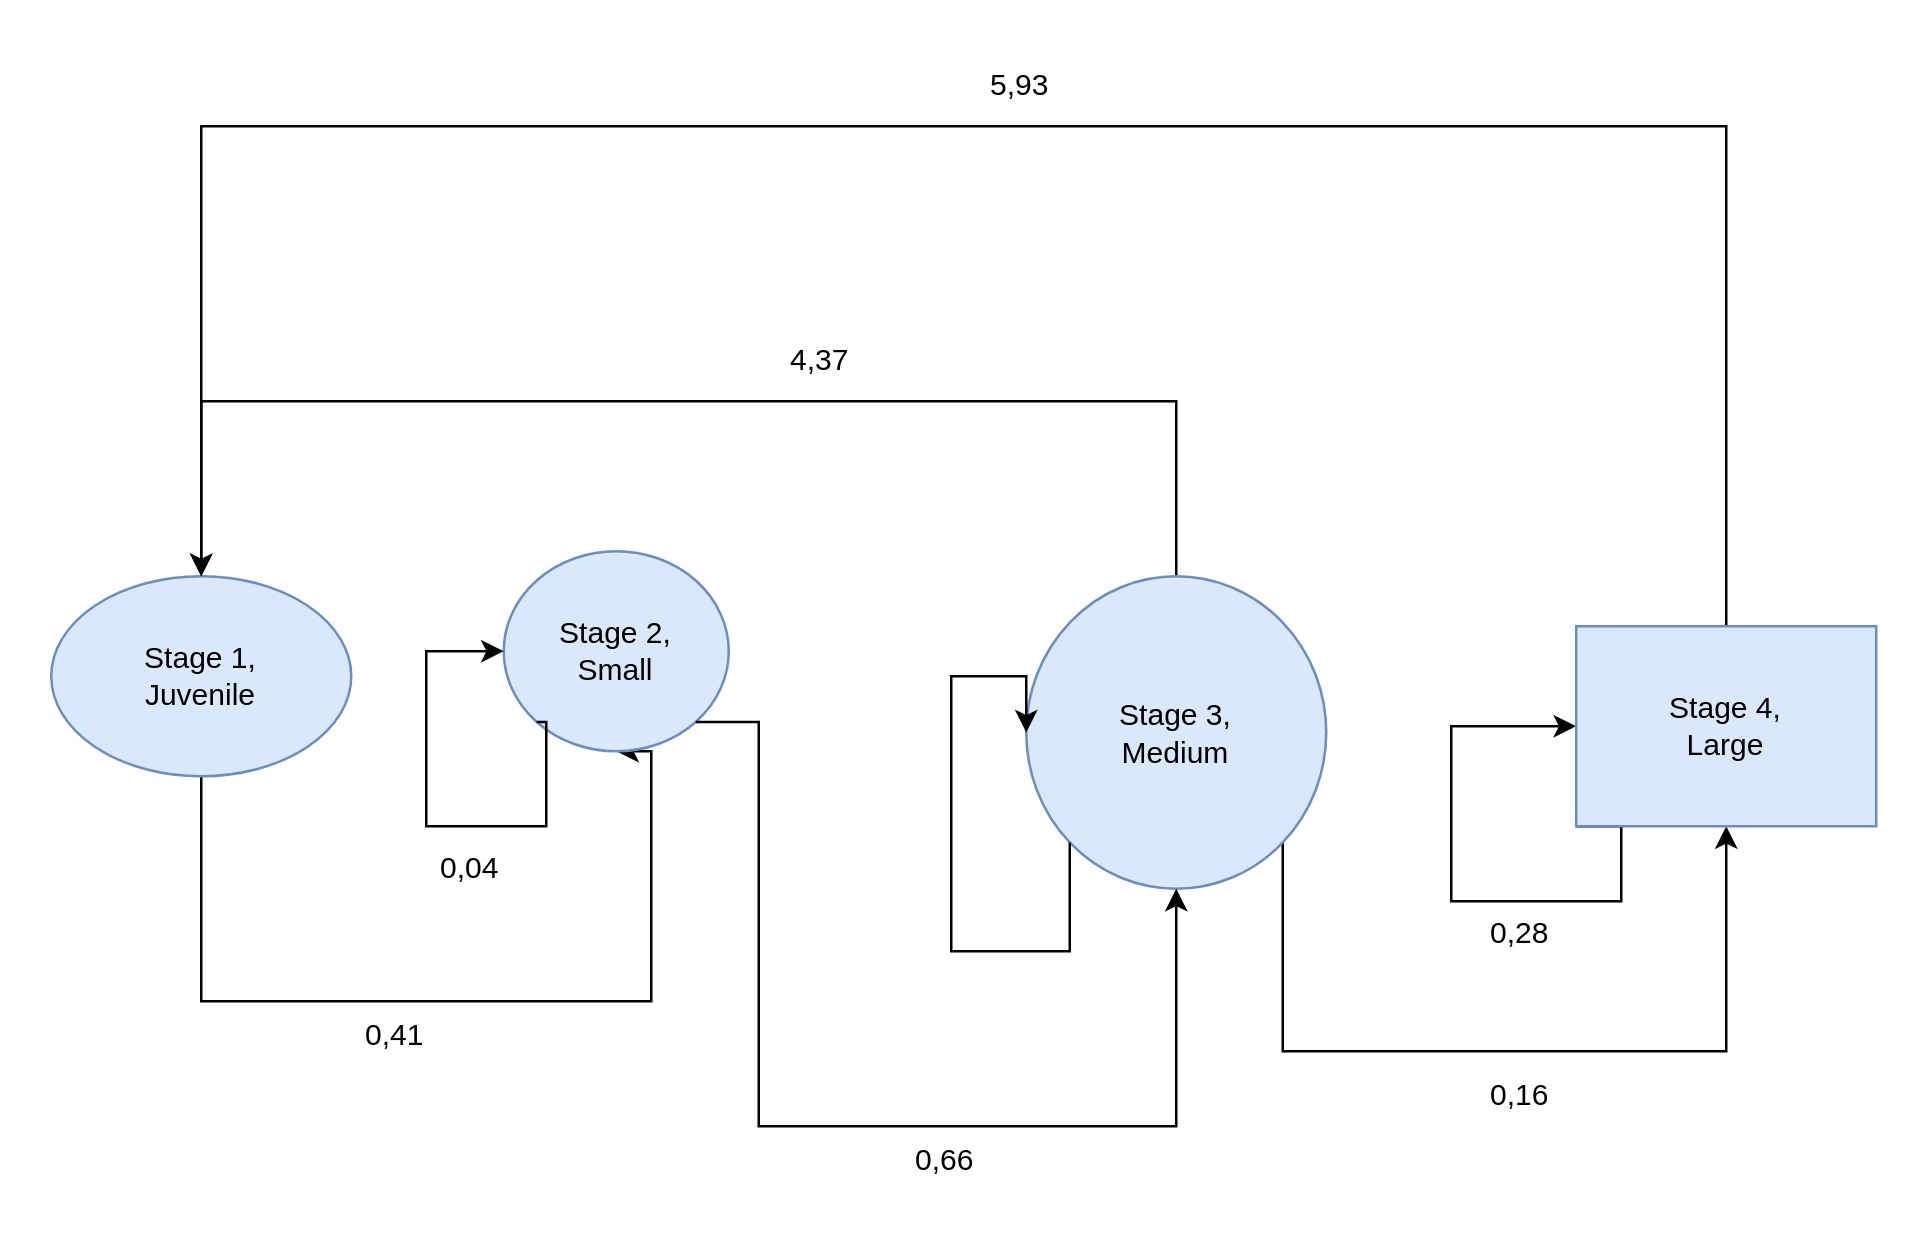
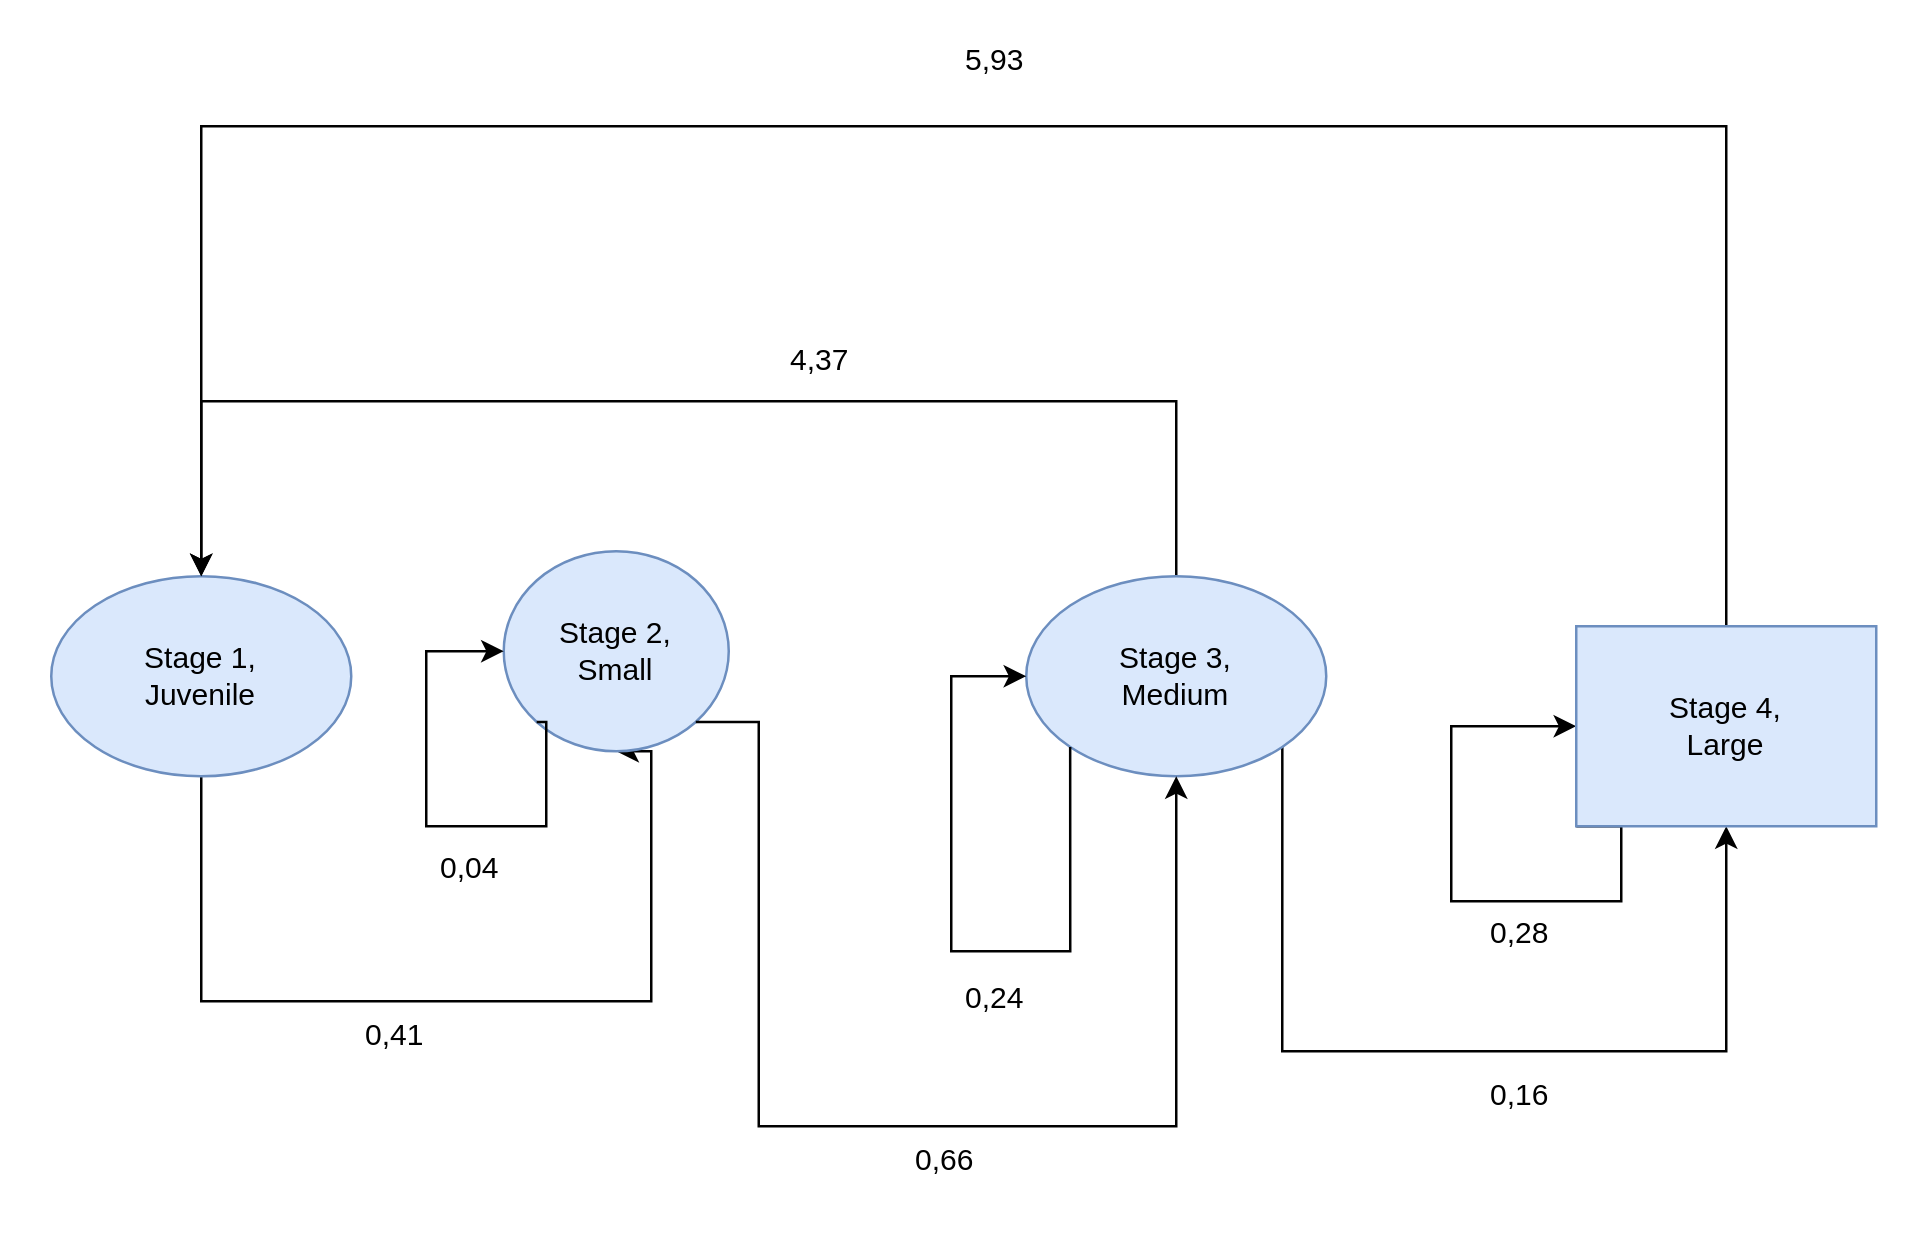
  <mxCell id="0" />
  <mxCell id="1" parent="0" />
  <mxCell id="2" style="edgeStyle=orthogonalEdgeStyle;rounded=0;orthogonalLoop=1;jettySize=auto;html=1;entryX=0.5;entryY=1;entryDx=0;entryDy=0;" parent="1" source="3" target="7" edge="1"><mxGeometry relative="1" as="geometry"><Array as="points"><mxPoint x="80" y="400" /><mxPoint x="260" y="400" /></Array></mxGeometry></mxCell>
  <mxCell id="3" value="Stage 1,&lt;br&gt;Juvenile" style="ellipse;whiteSpace=wrap;html=1;fillColor=#dae8fc;strokeColor=#6c8ebf;" parent="1" vertex="1"><mxGeometry x="20" y="230" width="120" height="80" as="geometry" /></mxCell>
  <mxCell id="4" style="edgeStyle=orthogonalEdgeStyle;rounded=0;orthogonalLoop=1;jettySize=auto;html=1;exitX=1;exitY=1;exitDx=0;exitDy=0;entryX=0.5;entryY=1;entryDx=0;entryDy=0;" parent="1" source="6" target="10" edge="1"><mxGeometry relative="1" as="geometry"><Array as="points"><mxPoint x="512" y="420" /><mxPoint x="690" y="420" /></Array></mxGeometry></mxCell>
  <mxCell id="5" style="edgeStyle=orthogonalEdgeStyle;rounded=0;orthogonalLoop=1;jettySize=auto;html=1;exitX=0.5;exitY=0;exitDx=0;exitDy=0;entryX=0.5;entryY=0;entryDx=0;entryDy=0;" parent="1" source="6" target="3" edge="1"><mxGeometry relative="1" as="geometry"><Array as="points"><mxPoint x="470" y="160" /><mxPoint x="80" y="160" /></Array></mxGeometry></mxCell>
- <mxCell id="6" value="Stage 3,&lt;br&gt;Medium" style="ellipse;whiteSpace=wrap;html=1;fillColor=#dae8fc;strokeColor=#6c8ebf;" parent="1" vertex="1"><mxGeometry x="410" y="230" width="120" height="125" as="geometry" /></mxCell>
+ <mxCell id="6" value="Stage 3,&lt;br&gt;Medium" style="ellipse;whiteSpace=wrap;html=1;fillColor=#dae8fc;strokeColor=#6c8ebf;" parent="1" vertex="1"><mxGeometry x="410" y="230" width="120" height="80" as="geometry" /></mxCell>
  <mxCell id="7" value="Stage 2,&lt;br&gt;Small" style="ellipse;whiteSpace=wrap;html=1;fillColor=#dae8fc;strokeColor=#6c8ebf;" parent="1" vertex="1"><mxGeometry x="201" y="220" width="90" height="80" as="geometry" /></mxCell>
  <mxCell id="8" style="edgeStyle=orthogonalEdgeStyle;rounded=0;orthogonalLoop=1;jettySize=auto;html=1;exitX=0;exitY=1;exitDx=0;exitDy=0;entryX=0;entryY=0.5;entryDx=0;entryDy=0;" parent="1" source="10" target="10" edge="1"><mxGeometry relative="1" as="geometry"><mxPoint x="648" y="380" as="targetPoint" /><Array as="points"><mxPoint x="648" y="360" /><mxPoint x="580" y="360" /><mxPoint x="580" y="290" /></Array></mxGeometry></mxCell>
  <mxCell id="9" style="edgeStyle=orthogonalEdgeStyle;rounded=0;orthogonalLoop=1;jettySize=auto;html=1;exitX=0.5;exitY=0;exitDx=0;exitDy=0;" parent="1" source="10" edge="1"><mxGeometry relative="1" as="geometry"><mxPoint x="80" y="230" as="targetPoint" /><Array as="points"><mxPoint x="690" y="50" /><mxPoint x="80" y="50" /></Array></mxGeometry></mxCell>
  <mxCell id="10" value="Stage 4,&lt;br&gt;Large" style="whiteSpace=wrap;html=1;fillColor=#dae8fc;strokeColor=#6c8ebf;rounded=0;" parent="1" vertex="1"><mxGeometry x="630" y="250" width="120" height="80" as="geometry" /></mxCell>
  <mxCell id="11" style="edgeStyle=orthogonalEdgeStyle;rounded=0;orthogonalLoop=1;jettySize=auto;html=1;entryX=0.5;entryY=1;entryDx=0;entryDy=0;exitX=1;exitY=1;exitDx=0;exitDy=0;" parent="1" source="7" target="6" edge="1"><mxGeometry relative="1" as="geometry"><mxPoint x="310" y="360" as="sourcePoint" /><mxPoint x="490" y="330" as="targetPoint" /><Array as="points"><mxPoint x="303" y="450" /><mxPoint x="470" y="450" /></Array></mxGeometry></mxCell>
  <mxCell id="12" value="0,66" style="text;strokeColor=none;fillColor=none;align=left;verticalAlign=top;spacingLeft=4;spacingRight=4;overflow=hidden;rotatable=0;points=[[0,0.5],[1,0.5]];portConstraint=eastwest;" parent="1" vertex="1"><mxGeometry x="360" y="450" width="60" height="26" as="geometry" /></mxCell>
  <mxCell id="13" style="edgeStyle=orthogonalEdgeStyle;rounded=0;orthogonalLoop=1;jettySize=auto;html=1;exitX=0;exitY=1;exitDx=0;exitDy=0;entryX=0;entryY=0.5;entryDx=0;entryDy=0;" parent="1" source="7" target="7" edge="1"><mxGeometry relative="1" as="geometry"><Array as="points"><mxPoint x="218" y="330" /><mxPoint x="170" y="330" /><mxPoint x="170" y="260" /></Array></mxGeometry></mxCell>
  <mxCell id="14" value="0,04" style="text;strokeColor=none;fillColor=none;align=left;verticalAlign=top;spacingLeft=4;spacingRight=4;overflow=hidden;rotatable=0;points=[[0,0.5],[1,0.5]];portConstraint=eastwest;" parent="1" vertex="1"><mxGeometry x="170" y="333" width="60" height="26" as="geometry" /></mxCell>
  <mxCell id="15" value="0,41" style="text;strokeColor=none;fillColor=none;align=left;verticalAlign=top;spacingLeft=4;spacingRight=4;overflow=hidden;rotatable=0;points=[[0,0.5],[1,0.5]];portConstraint=eastwest;" parent="1" vertex="1"><mxGeometry x="140" y="400" width="60" height="26" as="geometry" /></mxCell>
  <mxCell id="16" style="edgeStyle=orthogonalEdgeStyle;rounded=0;orthogonalLoop=1;jettySize=auto;html=1;exitX=0;exitY=1;exitDx=0;exitDy=0;entryX=0;entryY=0.5;entryDx=0;entryDy=0;" parent="1" source="6" target="6" edge="1"><mxGeometry relative="1" as="geometry"><Array as="points"><mxPoint x="428" y="380" /><mxPoint x="380" y="380" /><mxPoint x="380" y="270" /></Array></mxGeometry></mxCell>
+ <mxCell id="17" value="0,24" style="text;strokeColor=none;fillColor=none;align=left;verticalAlign=top;spacingLeft=4;spacingRight=4;overflow=hidden;rotatable=0;points=[[0,0.5],[1,0.5]];portConstraint=eastwest;" parent="1" vertex="1"><mxGeometry x="380" y="385" width="60" height="26" as="geometry" /></mxCell>
  <mxCell id="18" value="0,16" style="text;strokeColor=none;fillColor=none;align=left;verticalAlign=top;spacingLeft=4;spacingRight=4;overflow=hidden;rotatable=0;points=[[0,0.5],[1,0.5]];portConstraint=eastwest;" parent="1" vertex="1"><mxGeometry x="590" y="424" width="60" height="26" as="geometry" /></mxCell>
  <mxCell id="19" value="0,28" style="text;strokeColor=none;fillColor=none;align=left;verticalAlign=top;spacingLeft=4;spacingRight=4;overflow=hidden;rotatable=0;points=[[0,0.5],[1,0.5]];portConstraint=eastwest;" parent="1" vertex="1"><mxGeometry x="590" y="359" width="60" height="26" as="geometry" /></mxCell>
  <mxCell id="20" value="4,37" style="text;strokeColor=none;fillColor=none;align=left;verticalAlign=top;spacingLeft=4;spacingRight=4;overflow=hidden;rotatable=0;points=[[0,0.5],[1,0.5]];portConstraint=eastwest;" parent="1" vertex="1"><mxGeometry x="310" y="130" width="60" height="26" as="geometry" /></mxCell>
- <mxCell id="21" value="5,93" style="text;strokeColor=none;fillColor=none;align=left;verticalAlign=top;spacingLeft=4;spacingRight=4;overflow=hidden;rotatable=0;points=[[0,0.5],[1,0.5]];portConstraint=eastwest;" parent="1" vertex="1"><mxGeometry x="390" y="20" width="60" height="26" as="geometry" /></mxCell>
+ <mxCell id="21" value="5,93" style="text;strokeColor=none;fillColor=none;align=left;verticalAlign=top;spacingLeft=4;spacingRight=4;overflow=hidden;rotatable=0;points=[[0,0.5],[1,0.5]];portConstraint=eastwest;" parent="1" vertex="1"><mxGeometry x="380" y="10" width="60" height="26" as="geometry" /></mxCell>
